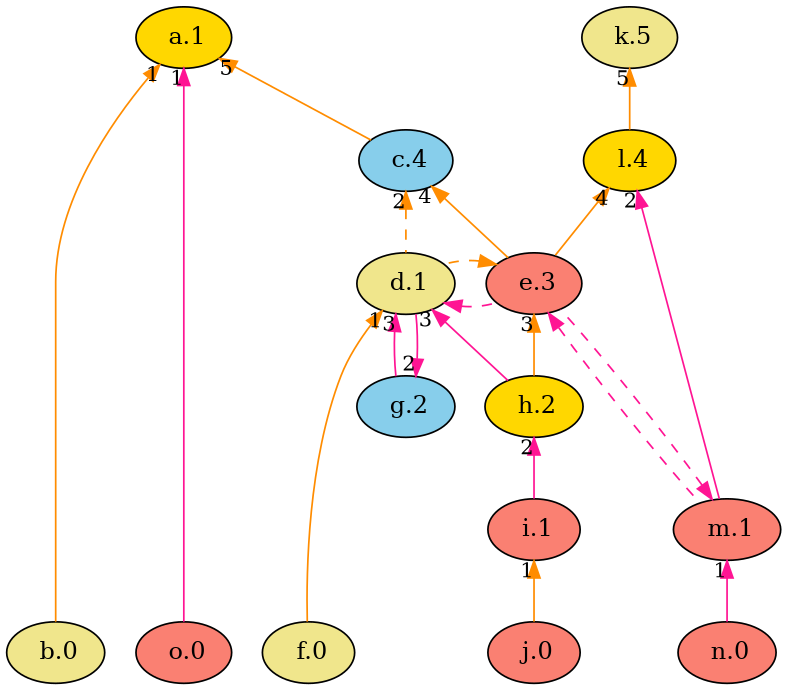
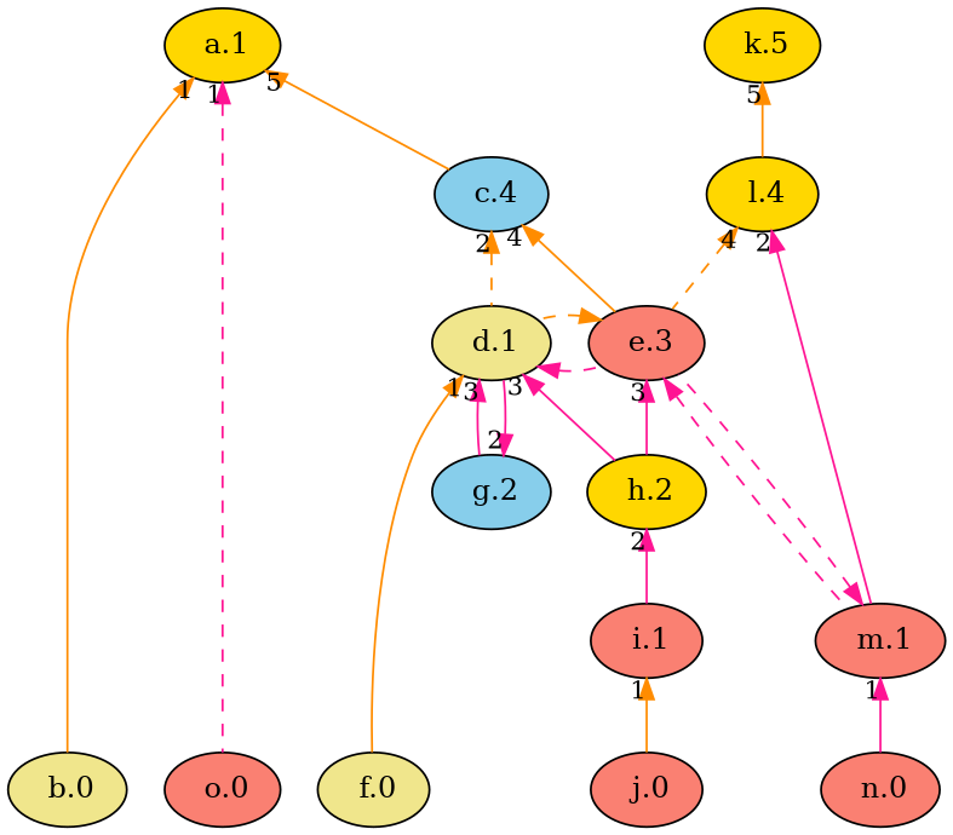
  digraph {
    node [fillcolor=salmon fontsize=14 style=filled]
    edge [color=darkorange dir=back fontsize=12 labeldistance=1.5 style=solid taillabel=1]
    n1 [label=" n.0"]
    n2 [fillcolor=khaki label=" b.0"]
    n3 [fillcolor=khaki label=" f.0"]
    n4 [label=" j.0"]
    n5 [label=" o.0"]
-   n6 [fillcolor=khaki label=" k.5"]
+   n6 [fillcolor=gold label=" k.5"]
    n7 [fillcolor=gold label=" l.4"]
    n8 [label=" i.1"]
    n9 [fillcolor=khaki label=" d.1"]
    n10 [fillcolor=skyblue label=" g.2"]
    n11 [fillcolor=gold label=" h.2"]
    n12 [label=" e.3"]
    n13 [label=" m.1"]
    n14 [fillcolor=gold label=" a.1"]
    n15 [fillcolor=skyblue label=" c.4"]
    subgraph sub_1 {
      rank=max
      n1
      n2
      n3
      n4
      n5
    }
    subgraph sub_2 {
      rank=min
      n6
    }
    n6 -> n7 [taillabel=5]
-   n7 -> n12 [taillabel=4]
+   n7 -> n12 [style=dashed taillabel=4]
    n7 -> n13 [color=deeppink taillabel=2]
    n8 -> n4
    n9 -> n3
    n9 -> n10 [color=deeppink taillabel=3]
    n9 -> n11 [color=deeppink taillabel=3]
    n9 -> n12 [color=deeppink constraint=false style=dashed taillabel=""]
    n10 -> n9 [color=deeppink taillabel=2]
    n11 -> n8 [color=deeppink taillabel=2]
    n12 -> n9 [constraint=false style=dashed taillabel=""]
-   n12 -> n11 [taillabel=3]
+   n12 -> n11 [color=deeppink taillabel=3]
    n12 -> n13 [color=deeppink constraint=false style=dashed taillabel=""]
    n13 -> n1 [color=deeppink]
    n13 -> n12 [color=deeppink constraint=false style=dashed taillabel=""]
    n14 -> n2
-   n14 -> n5 [color=deeppink]
+   n14 -> n5 [color=deeppink style=dashed]
    n14 -> n15 [taillabel=5]
    n15 -> n9 [style=dashed taillabel=2]
    n15 -> n12 [taillabel=4]
  }
